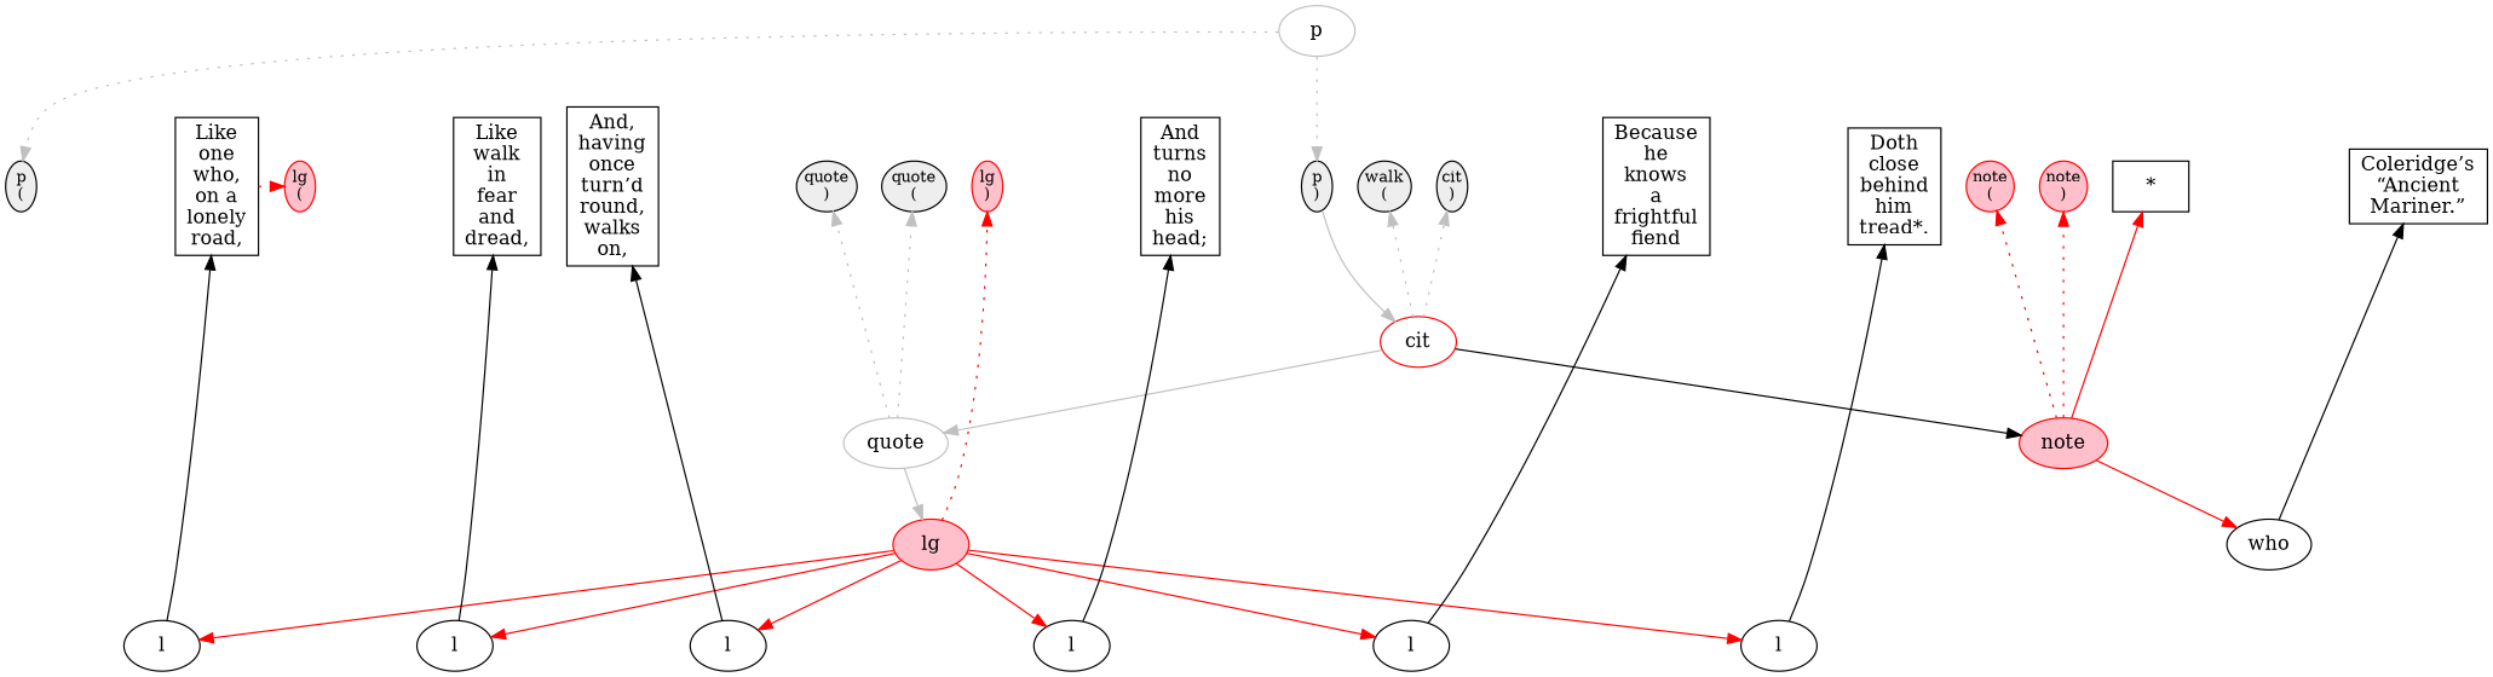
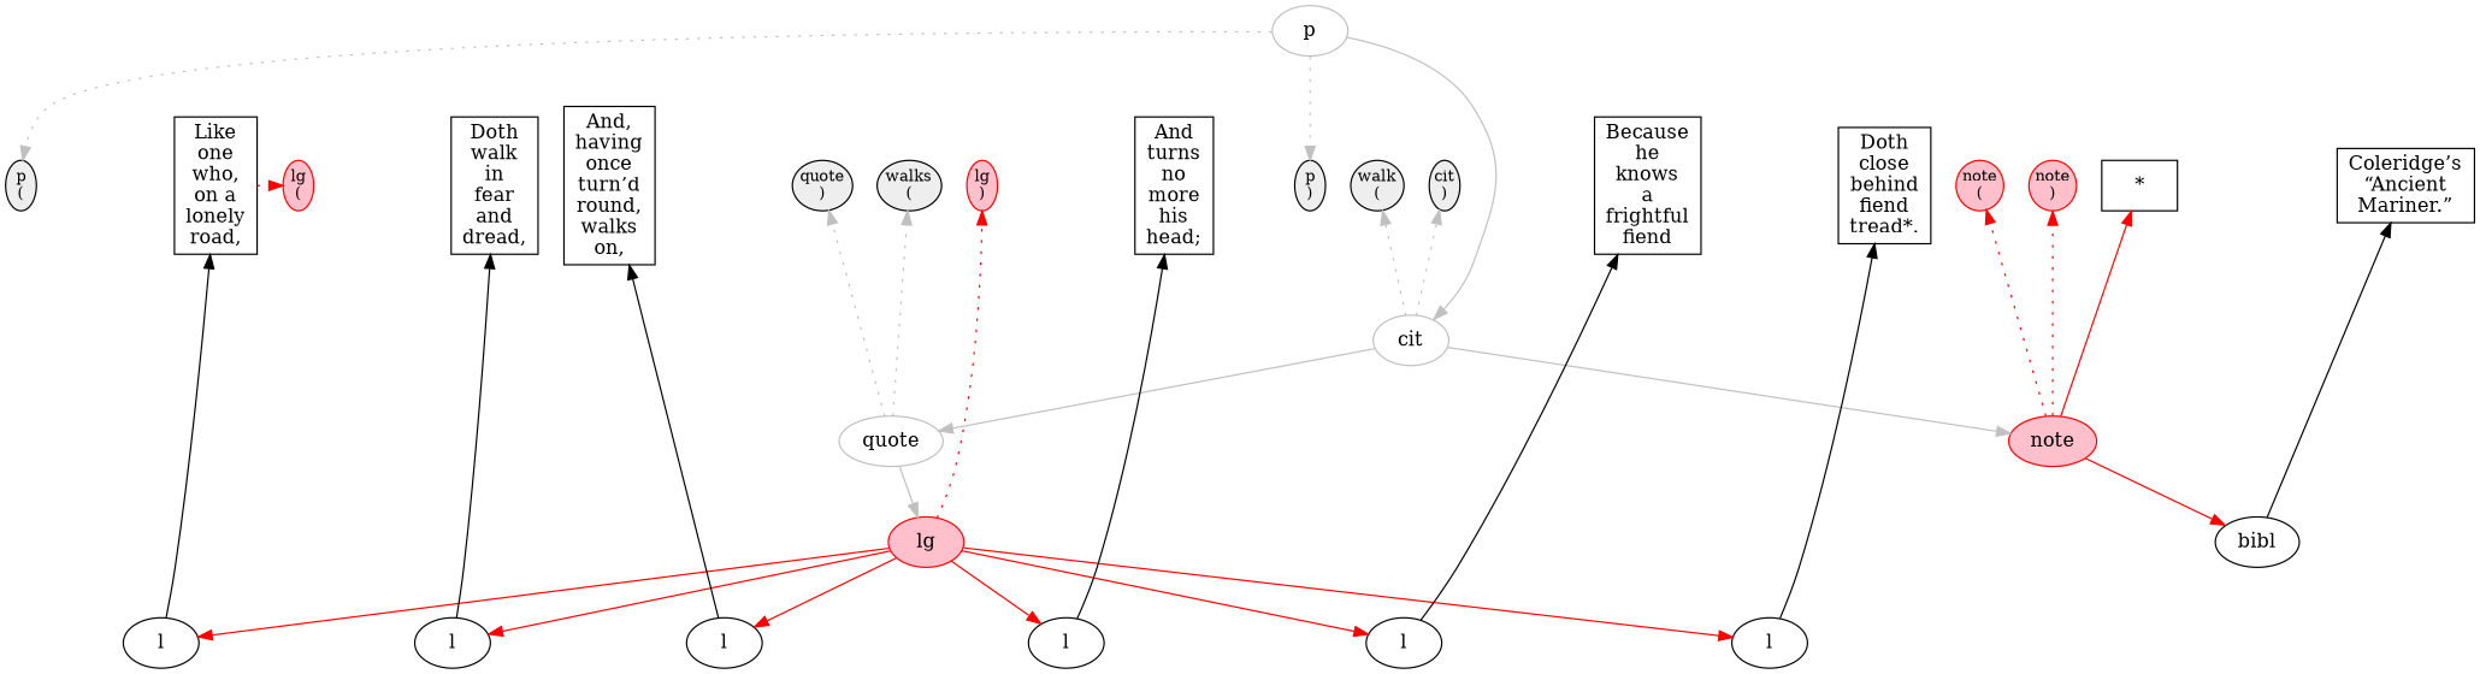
  digraph {
    node [color=black fillcolor="#EEEEEE" fontsize=11 margin=0 ordering=out shape=ellipse]
    edge [color=black style=solid]
    n1 [label="p\n(" style=filled width=0.3]
    n2 [label="p\n)" style=filled width=0.3]
    n3 [label="walk\n(" style=filled width=0.3]
    n4 [label="cit\n)" style=filled width=0.3]
-   n5 [label="quote\n(" style=filled width=0.3]
+   n5 [label="walks\n(" style=filled width=0.3]
    n6 [label="quote\n)" style=filled width=0.3]
    n7 [color=red fillcolor=pink label="lg\n(" style=filled width=0.3]
    n8 [color=red fillcolor=pink label="lg\n)" style=filled width=0.3]
    n9 [color=transparent label="l\n(" style=invis width=0.3]
    n10 [color=transparent label="l\n)" style=invis width=0.3]
    n11 [label="Like\none\nwho,\non a\nlonely\nroad," shape=box fillcolor="" fontsize="" margin=""]
    n12 [color=transparent label="l\n(" style=invis width=0.3]
    n13 [color=transparent label="l\n)" style=invis width=0.3]
-   n14 [label="Like\nwalk\nin\nfear\nand\ndread," shape=box fillcolor="" fontsize="" margin=""]
+   n14 [label="Doth\nwalk\nin\nfear\nand\ndread," shape=box fillcolor="" fontsize="" margin=""]
    n15 [color=transparent label="l\n(" style=invis width=0.3]
    n16 [color=transparent label="l\n)" style=invis width=0.3]
    n17 [label="And,\nhaving\nonce\nturn’d\nround,\nwalks\non," shape=box fillcolor="" fontsize="" margin=""]
    n18 [color=transparent label="l\n(" style=invis width=0.3]
    n19 [color=transparent label="l\n)" style=invis width=0.3]
    n20 [label="And\nturns\nno\nmore\nhis\nhead;" shape=box fillcolor="" fontsize="" margin=""]
    n21 [color=transparent label="l\n(" style=invis width=0.3]
    n22 [color=transparent label="l\n)" style=invis width=0.3]
    n23 [label="Because\nhe\nknows\na\nfrightful\nfiend" shape=box fillcolor="" fontsize="" margin=""]
    n24 [color=transparent label="l\n(" style=invis width=0.3]
    n25 [color=transparent label="l\n)" style=invis width=0.3]
-   n26 [label="Doth\nclose\nbehind\nhim\ntread*." shape=box fillcolor="" fontsize="" margin=""]
+   n26 [label="Doth\nclose\nbehind\nfiend\ntread*." shape=box fillcolor="" fontsize="" margin=""]
    n27 [color=red fillcolor=pink label="note\n(" style=filled width=0.3]
    n28 [color=red fillcolor=pink label="note\n)" style=filled width=0.3]
    n29 [label="*\n" shape=box fillcolor="" fontsize="" margin=""]
    n30 [color=transparent label="bibl\n(" style=invis width=0.3]
    n31 [color=transparent label="bibl\n)" style=invis width=0.3]
    n32 [label="Coleridge’s\n“Ancient\nMariner.”" shape=box fillcolor="" fontsize="" margin=""]
    n33 [color=gray label=p shape=oval fillcolor="" fontsize="" margin=""]
-   n34 [color=red label=cit shape=oval fillcolor="" fontsize="" margin=""]
+   n34 [color=gray label=cit shape=oval fillcolor="" fontsize="" margin=""]
    n35 [color=gray label=quote shape=oval fillcolor="" fontsize="" margin=""]
    n36 [color=red fillcolor=pink label=note shape=oval style=filled fontsize="" margin=""]
    n37 [color=red fillcolor=pink label=lg shape=oval style=filled fontsize="" margin=""]
-   n38 [label=who shape=oval fillcolor="" fontsize="" margin=""]
+   n38 [label=bibl shape=oval fillcolor="" fontsize="" margin=""]
    n39 [label=l shape=oval fillcolor="" fontsize="" margin=""]
    n40 [label=l shape=oval fillcolor="" fontsize="" margin=""]
    n41 [label=l shape=oval fillcolor="" fontsize="" margin=""]
    n42 [label=l shape=oval fillcolor="" fontsize="" margin=""]
    n43 [label=l shape=oval fillcolor="" fontsize="" margin=""]
    n44 [label=l shape=oval fillcolor="" fontsize="" margin=""]
    subgraph sub_1 {
      rank=same
      n1
      n2
      n3
      n4
      n5
      n6
      n7
      n8
      n9
      n10
      n11
      n12
      n13
      n14
      n15
      n16
      n17
      n18
      n19
      n20
      n21
      n22
      n23
      n24
      n25
      n26
      n27
      n28
      n29
      n30
      n31
      n32
    }
    n11 -> n7 [color=red style=dotted]
    n33 -> n1 [color=gray style=dotted]
    n33 -> n2 [color=gray style=dotted]
-   n2 -> n34 [color=gray]
+   n33 -> n34 [color=gray]
    n34 -> n3 [color=gray style=dotted]
    n34 -> n4 [color=gray style=dotted]
    n34 -> n35 [color=gray]
-   n34 -> n36
+   n34 -> n36 [color=gray]
    n35 -> n5 [color=gray style=dotted]
    n35 -> n6 [color=gray style=dotted]
    n35 -> n37 [color=gray]
    n36 -> n27 [color=red style=dotted]
    n36 -> n28 [color=red style=dotted]
    n36 -> n29 [color=red]
    n36 -> n38 [color=red]
    n37 -> n8 [color=red style=dotted]
    n37 -> n39 [color=red]
    n37 -> n40 [color=red]
    n37 -> n41 [color=red]
    n37 -> n42 [color=red]
    n37 -> n43 [color=red]
    n37 -> n44 [color=red]
    n38 -> n30 [arrowhead=none style=invis]
    n38 -> n31 [arrowhead=none style=invis]
    n38 -> n32
    n39 -> n9 [arrowhead=none style=invis]
    n39 -> n10 [arrowhead=none style=invis]
    n39 -> n11
    n40 -> n12 [arrowhead=none style=invis]
    n40 -> n13 [arrowhead=none style=invis]
    n40 -> n14
    n41 -> n15 [arrowhead=none style=invis]
    n41 -> n16 [arrowhead=none style=invis]
    n41 -> n17
    n42 -> n18 [arrowhead=none style=invis]
    n42 -> n19 [arrowhead=none style=invis]
    n42 -> n20
    n43 -> n21 [arrowhead=none style=invis]
    n43 -> n22 [arrowhead=none style=invis]
    n43 -> n23
    n44 -> n24 [arrowhead=none style=invis]
    n44 -> n25 [arrowhead=none style=invis]
    n44 -> n26
  }
